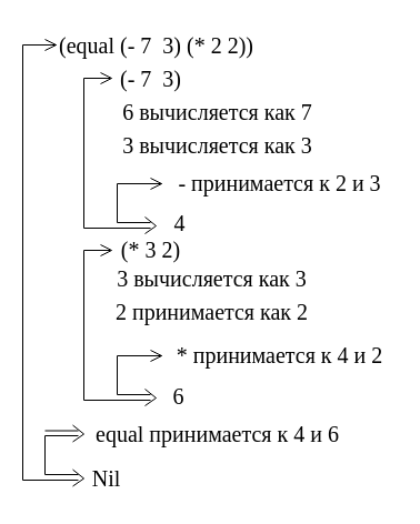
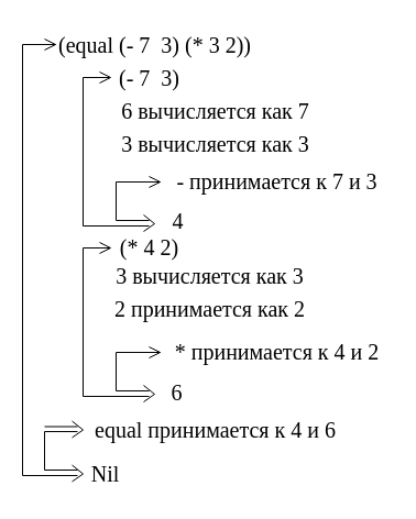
  <mxCell id="0" />
  <mxCell id="1" parent="0" />
  <mxCell id="2" value="" style="endArrow=none;html=1;rounded=0;fontFamily=Times New Roman;fontSize=20;" edge="1" parent="1"><mxGeometry width="50" height="50" relative="1" as="geometry"><mxPoint x="50" y="40" as="sourcePoint" /><mxPoint x="40" y="45" as="targetPoint" /></mxGeometry></mxCell>
  <mxCell id="3" value="" style="endArrow=none;html=1;rounded=0;" edge="1" parent="1"><mxGeometry width="50" height="50" relative="1" as="geometry"><mxPoint x="20" y="432" as="sourcePoint" /><mxPoint x="20" y="40" as="targetPoint" /></mxGeometry></mxCell>
- <mxCell id="4" value="&lt;font face=&quot;Times New Roman&quot; style=&quot;font-size: 20px;&quot;&gt;(equal (- 7&amp;nbsp; 3) (* 2 2))&lt;/font&gt;" style="text;html=1;align=center;verticalAlign=middle;resizable=0;points=[];autosize=1;strokeColor=none;fillColor=none;" vertex="1" parent="1"><mxGeometry x="40" y="20" width="200" height="40" as="geometry" /></mxCell>
+ <mxCell id="4" value="&lt;font face=&quot;Times New Roman&quot; style=&quot;font-size: 20px;&quot;&gt;(equal (- 7&amp;nbsp; 3) (* 3 2))&lt;/font&gt;" style="text;html=1;align=center;verticalAlign=middle;resizable=0;points=[];autosize=1;strokeColor=none;fillColor=none;" vertex="1" parent="1"><mxGeometry x="40" y="20" width="200" height="40" as="geometry" /></mxCell>
  <mxCell id="5" value="6 вычисляется как 7" style="text;html=1;align=center;verticalAlign=middle;resizable=0;points=[];autosize=1;strokeColor=none;fillColor=none;fontSize=20;fontFamily=Times New Roman;" vertex="1" parent="1"><mxGeometry x="100" y="80" width="190" height="40" as="geometry" /></mxCell>
  <mxCell id="6" value="4" style="text;html=1;align=center;verticalAlign=middle;resizable=0;points=[];autosize=1;strokeColor=none;fillColor=none;fontSize=20;fontFamily=Times New Roman;" vertex="1" parent="1"><mxGeometry x="146" y="180" width="30" height="40" as="geometry" /></mxCell>
  <mxCell id="7" value="Nil" style="text;html=1;align=center;verticalAlign=middle;resizable=0;points=[];autosize=1;strokeColor=none;fillColor=none;fontSize=20;fontFamily=Times New Roman;" vertex="1" parent="1"><mxGeometry x="70" y="410" width="50" height="40" as="geometry" /></mxCell>
  <mxCell id="8" value="3 вычисляется как 3" style="text;html=1;align=center;verticalAlign=middle;resizable=0;points=[];autosize=1;strokeColor=none;fillColor=none;fontSize=20;fontFamily=Times New Roman;" vertex="1" parent="1"><mxGeometry x="100" y="110" width="190" height="40" as="geometry" /></mxCell>
  <mxCell id="9" value="(- 7&amp;nbsp; 3)" style="text;html=1;align=center;verticalAlign=middle;resizable=0;points=[];autosize=1;strokeColor=none;fillColor=none;fontSize=20;fontFamily=Times New Roman;" vertex="1" parent="1"><mxGeometry x="95" y="50" width="80" height="40" as="geometry" /></mxCell>
- <mxCell id="10" value="- принимается к 2 и 3" style="text;html=1;align=center;verticalAlign=middle;resizable=0;points=[];autosize=1;strokeColor=none;fillColor=none;fontSize=20;fontFamily=Times New Roman;" vertex="1" parent="1"><mxGeometry x="146" y="144" width="210" height="40" as="geometry" /></mxCell>
+ <mxCell id="10" value="- принимается к 7 и 3" style="text;html=1;align=center;verticalAlign=middle;resizable=0;points=[];autosize=1;strokeColor=none;fillColor=none;fontSize=20;fontFamily=Times New Roman;" vertex="1" parent="1"><mxGeometry x="146" y="144" width="210" height="40" as="geometry" /></mxCell>
  <mxCell id="11" value="equal принимается к 4 и 6" style="text;html=1;align=center;verticalAlign=middle;resizable=0;points=[];autosize=1;strokeColor=none;fillColor=none;fontSize=20;fontFamily=Times New Roman;" vertex="1" parent="1"><mxGeometry x="75" y="370" width="240" height="40" as="geometry" /></mxCell>
  <mxCell id="12" value="" style="endArrow=none;html=1;rounded=0;fontFamily=Times New Roman;fontSize=20;" edge="1" parent="1"><mxGeometry width="50" height="50" relative="1" as="geometry"><mxPoint x="75" y="205" as="sourcePoint" /><mxPoint x="75" y="70" as="targetPoint" /></mxGeometry></mxCell>
  <mxCell id="13" value="" style="endArrow=none;html=1;rounded=0;fontFamily=Times New Roman;fontSize=20;" edge="1" parent="1"><mxGeometry width="50" height="50" relative="1" as="geometry"><mxPoint x="105" y="200" as="sourcePoint" /><mxPoint x="105" y="165" as="targetPoint" /></mxGeometry></mxCell>
  <mxCell id="14" value="" style="endArrow=none;html=1;rounded=0;fontFamily=Times New Roman;fontSize=20;" edge="1" parent="1"><mxGeometry width="50" height="50" relative="1" as="geometry"><mxPoint x="105" y="200" as="sourcePoint" /><mxPoint x="135" y="200" as="targetPoint" /></mxGeometry></mxCell>
  <mxCell id="15" value="" style="endArrow=none;html=1;rounded=0;fontFamily=Times New Roman;fontSize=20;" edge="1" parent="1"><mxGeometry width="50" height="50" relative="1" as="geometry"><mxPoint x="75" y="205" as="sourcePoint" /><mxPoint x="135" y="205" as="targetPoint" /></mxGeometry></mxCell>
  <mxCell id="16" value="" style="endArrow=none;html=1;rounded=0;fontFamily=Times New Roman;fontSize=20;" edge="1" parent="1"><mxGeometry width="50" height="50" relative="1" as="geometry"><mxPoint x="20" y="40" as="sourcePoint" /><mxPoint x="50" y="40" as="targetPoint" /></mxGeometry></mxCell>
  <mxCell id="17" value="" style="endArrow=none;html=1;rounded=0;fontFamily=Times New Roman;fontSize=20;" edge="1" parent="1"><mxGeometry width="50" height="50" relative="1" as="geometry"><mxPoint x="40" y="35" as="sourcePoint" /><mxPoint x="50" y="40" as="targetPoint" /></mxGeometry></mxCell>
  <mxCell id="18" value="" style="endArrow=none;html=1;rounded=0;fontFamily=Times New Roman;fontSize=20;" edge="1" parent="1"><mxGeometry width="50" height="50" relative="1" as="geometry"><mxPoint x="100" y="70" as="sourcePoint" /><mxPoint x="90" y="75" as="targetPoint" /></mxGeometry></mxCell>
  <mxCell id="19" value="" style="endArrow=none;html=1;rounded=0;fontFamily=Times New Roman;fontSize=20;" edge="1" parent="1"><mxGeometry width="50" height="50" relative="1" as="geometry"><mxPoint x="90" y="65" as="sourcePoint" /><mxPoint x="100" y="70" as="targetPoint" /></mxGeometry></mxCell>
  <mxCell id="20" value="" style="endArrow=none;html=1;rounded=0;fontFamily=Times New Roman;fontSize=20;" edge="1" parent="1"><mxGeometry width="50" height="50" relative="1" as="geometry"><mxPoint x="75" y="70" as="sourcePoint" /><mxPoint x="99" y="70" as="targetPoint" /></mxGeometry></mxCell>
  <mxCell id="21" value="" style="endArrow=none;html=1;rounded=0;fontFamily=Times New Roman;fontSize=20;" edge="1" parent="1"><mxGeometry width="50" height="50" relative="1" as="geometry"><mxPoint x="145" y="165" as="sourcePoint" /><mxPoint x="135" y="170" as="targetPoint" /></mxGeometry></mxCell>
  <mxCell id="22" value="" style="endArrow=none;html=1;rounded=0;fontFamily=Times New Roman;fontSize=20;" edge="1" parent="1"><mxGeometry width="50" height="50" relative="1" as="geometry"><mxPoint x="135" y="160" as="sourcePoint" /><mxPoint x="145" y="165" as="targetPoint" /></mxGeometry></mxCell>
  <mxCell id="23" value="" style="endArrow=none;html=1;rounded=0;fontFamily=Times New Roman;fontSize=20;" edge="1" parent="1"><mxGeometry width="50" height="50" relative="1" as="geometry"><mxPoint x="105" y="165" as="sourcePoint" /><mxPoint x="145" y="165" as="targetPoint" /></mxGeometry></mxCell>
  <mxCell id="24" value="" style="endArrow=none;html=1;rounded=0;fontFamily=Times New Roman;fontSize=20;" edge="1" parent="1"><mxGeometry width="50" height="50" relative="1" as="geometry"><mxPoint x="140" y="203" as="sourcePoint" /><mxPoint x="130" y="210" as="targetPoint" /></mxGeometry></mxCell>
  <mxCell id="25" value="" style="endArrow=none;html=1;rounded=0;fontFamily=Times New Roman;fontSize=20;" edge="1" parent="1"><mxGeometry width="50" height="50" relative="1" as="geometry"><mxPoint x="130" y="195" as="sourcePoint" /><mxPoint x="140" y="203" as="targetPoint" /></mxGeometry></mxCell>
  <mxCell id="26" value="" style="endArrow=none;html=1;rounded=0;fontFamily=Times New Roman;fontSize=20;" edge="1" parent="1"><mxGeometry width="50" height="50" relative="1" as="geometry"><mxPoint x="40" y="387.5" as="sourcePoint" /><mxPoint x="70" y="387.5" as="targetPoint" /></mxGeometry></mxCell>
  <mxCell id="27" value="" style="endArrow=none;html=1;rounded=0;fontFamily=Times New Roman;fontSize=20;" edge="1" parent="1"><mxGeometry width="50" height="50" relative="1" as="geometry"><mxPoint x="40" y="392" as="sourcePoint" /><mxPoint x="70" y="392" as="targetPoint" /></mxGeometry></mxCell>
  <mxCell id="28" value="" style="endArrow=none;html=1;rounded=0;fontFamily=Times New Roman;fontSize=20;" edge="1" parent="1"><mxGeometry width="50" height="50" relative="1" as="geometry"><mxPoint x="75" y="390.5" as="sourcePoint" /><mxPoint x="65" y="397.5" as="targetPoint" /></mxGeometry></mxCell>
  <mxCell id="29" value="" style="endArrow=none;html=1;rounded=0;fontFamily=Times New Roman;fontSize=20;" edge="1" parent="1"><mxGeometry width="50" height="50" relative="1" as="geometry"><mxPoint x="65" y="382.5" as="sourcePoint" /><mxPoint x="75" y="390.5" as="targetPoint" /></mxGeometry></mxCell>
  <mxCell id="30" value="" style="endArrow=none;html=1;rounded=0;fontFamily=Times New Roman;fontSize=20;" edge="1" parent="1"><mxGeometry width="50" height="50" relative="1" as="geometry"><mxPoint x="40" y="427" as="sourcePoint" /><mxPoint x="40" y="392" as="targetPoint" /></mxGeometry></mxCell>
  <mxCell id="31" value="" style="endArrow=none;html=1;rounded=0;fontFamily=Times New Roman;fontSize=20;" edge="1" parent="1"><mxGeometry width="50" height="50" relative="1" as="geometry"><mxPoint x="40" y="427" as="sourcePoint" /><mxPoint x="70" y="427" as="targetPoint" /></mxGeometry></mxCell>
  <mxCell id="32" value="" style="endArrow=none;html=1;rounded=0;fontFamily=Times New Roman;fontSize=20;" edge="1" parent="1"><mxGeometry width="50" height="50" relative="1" as="geometry"><mxPoint x="75" y="430.5" as="sourcePoint" /><mxPoint x="65" y="437.5" as="targetPoint" /></mxGeometry></mxCell>
  <mxCell id="33" value="" style="endArrow=none;html=1;rounded=0;fontFamily=Times New Roman;fontSize=20;" edge="1" parent="1"><mxGeometry width="50" height="50" relative="1" as="geometry"><mxPoint x="65" y="422.5" as="sourcePoint" /><mxPoint x="75" y="430.5" as="targetPoint" /></mxGeometry></mxCell>
  <mxCell id="34" value="2 принимается как 2" style="text;html=1;align=center;verticalAlign=middle;resizable=0;points=[];autosize=1;strokeColor=none;fillColor=none;fontSize=20;fontFamily=Times New Roman;" vertex="1" parent="1"><mxGeometry x="95" y="260" width="190" height="40" as="geometry" /></mxCell>
  <mxCell id="35" value="3 вычисляется как 3" style="text;html=1;align=center;verticalAlign=middle;resizable=0;points=[];autosize=1;strokeColor=none;fillColor=none;fontSize=20;fontFamily=Times New Roman;" vertex="1" parent="1"><mxGeometry x="95" y="230" width="190" height="40" as="geometry" /></mxCell>
  <mxCell id="36" value="* принимается к 4 и 2" style="text;html=1;align=center;verticalAlign=middle;resizable=0;points=[];autosize=1;strokeColor=none;fillColor=none;fontSize=20;fontFamily=Times New Roman;" vertex="1" parent="1"><mxGeometry x="146" y="299" width="210" height="40" as="geometry" /></mxCell>
  <mxCell id="37" value="" style="endArrow=none;html=1;rounded=0;fontFamily=Times New Roman;fontSize=20;" edge="1" parent="1"><mxGeometry width="50" height="50" relative="1" as="geometry"><mxPoint x="75" y="360" as="sourcePoint" /><mxPoint x="75" y="225" as="targetPoint" /></mxGeometry></mxCell>
  <mxCell id="38" value="" style="endArrow=none;html=1;rounded=0;fontFamily=Times New Roman;fontSize=20;" edge="1" parent="1"><mxGeometry width="50" height="50" relative="1" as="geometry"><mxPoint x="105" y="355" as="sourcePoint" /><mxPoint x="105" y="320" as="targetPoint" /></mxGeometry></mxCell>
  <mxCell id="39" value="" style="endArrow=none;html=1;rounded=0;fontFamily=Times New Roman;fontSize=20;" edge="1" parent="1"><mxGeometry width="50" height="50" relative="1" as="geometry"><mxPoint x="105" y="355" as="sourcePoint" /><mxPoint x="135" y="355" as="targetPoint" /></mxGeometry></mxCell>
  <mxCell id="40" value="" style="endArrow=none;html=1;rounded=0;fontFamily=Times New Roman;fontSize=20;" edge="1" parent="1"><mxGeometry width="50" height="50" relative="1" as="geometry"><mxPoint x="75" y="360" as="sourcePoint" /><mxPoint x="135" y="360" as="targetPoint" /></mxGeometry></mxCell>
  <mxCell id="41" value="" style="endArrow=none;html=1;rounded=0;fontFamily=Times New Roman;fontSize=20;" edge="1" parent="1"><mxGeometry width="50" height="50" relative="1" as="geometry"><mxPoint x="100" y="225" as="sourcePoint" /><mxPoint x="90" y="230" as="targetPoint" /></mxGeometry></mxCell>
  <mxCell id="42" value="" style="endArrow=none;html=1;rounded=0;fontFamily=Times New Roman;fontSize=20;" edge="1" parent="1"><mxGeometry width="50" height="50" relative="1" as="geometry"><mxPoint x="90" y="220" as="sourcePoint" /><mxPoint x="100" y="225" as="targetPoint" /></mxGeometry></mxCell>
  <mxCell id="43" value="" style="endArrow=none;html=1;rounded=0;fontFamily=Times New Roman;fontSize=20;" edge="1" parent="1"><mxGeometry width="50" height="50" relative="1" as="geometry"><mxPoint x="75" y="225" as="sourcePoint" /><mxPoint x="99" y="225" as="targetPoint" /></mxGeometry></mxCell>
  <mxCell id="44" value="" style="endArrow=none;html=1;rounded=0;fontFamily=Times New Roman;fontSize=20;" edge="1" parent="1"><mxGeometry width="50" height="50" relative="1" as="geometry"><mxPoint x="145" y="320" as="sourcePoint" /><mxPoint x="135" y="325" as="targetPoint" /></mxGeometry></mxCell>
  <mxCell id="45" value="" style="endArrow=none;html=1;rounded=0;fontFamily=Times New Roman;fontSize=20;" edge="1" parent="1"><mxGeometry width="50" height="50" relative="1" as="geometry"><mxPoint x="135" y="315" as="sourcePoint" /><mxPoint x="145" y="320" as="targetPoint" /></mxGeometry></mxCell>
  <mxCell id="46" value="" style="endArrow=none;html=1;rounded=0;fontFamily=Times New Roman;fontSize=20;" edge="1" parent="1"><mxGeometry width="50" height="50" relative="1" as="geometry"><mxPoint x="105" y="320" as="sourcePoint" /><mxPoint x="145" y="320" as="targetPoint" /></mxGeometry></mxCell>
  <mxCell id="47" value="" style="endArrow=none;html=1;rounded=0;fontFamily=Times New Roman;fontSize=20;" edge="1" parent="1"><mxGeometry width="50" height="50" relative="1" as="geometry"><mxPoint x="140" y="358" as="sourcePoint" /><mxPoint x="130" y="365" as="targetPoint" /></mxGeometry></mxCell>
  <mxCell id="48" value="" style="endArrow=none;html=1;rounded=0;fontFamily=Times New Roman;fontSize=20;" edge="1" parent="1"><mxGeometry width="50" height="50" relative="1" as="geometry"><mxPoint x="130" y="350" as="sourcePoint" /><mxPoint x="140" y="358" as="targetPoint" /></mxGeometry></mxCell>
- <mxCell id="49" value="(* 3 2)" style="text;html=1;align=center;verticalAlign=middle;resizable=0;points=[];autosize=1;strokeColor=none;fillColor=none;fontSize=20;fontFamily=Times New Roman;" vertex="1" parent="1"><mxGeometry x="95" y="204" width="80" height="40" as="geometry" /></mxCell>
+ <mxCell id="49" value="(* 4 2)" style="text;html=1;align=center;verticalAlign=middle;resizable=0;points=[];autosize=1;strokeColor=none;fillColor=none;fontSize=20;fontFamily=Times New Roman;" vertex="1" parent="1"><mxGeometry x="95" y="204" width="80" height="40" as="geometry" /></mxCell>
  <mxCell id="50" value="6" style="text;html=1;align=center;verticalAlign=middle;resizable=0;points=[];autosize=1;strokeColor=none;fillColor=none;fontSize=20;fontFamily=Times New Roman;" vertex="1" parent="1"><mxGeometry x="145" y="336" width="30" height="40" as="geometry" /></mxCell>
  <mxCell id="51" value="" style="endArrow=none;html=1;rounded=0;fontFamily=Times New Roman;fontSize=20;" edge="1" parent="1"><mxGeometry width="50" height="50" relative="1" as="geometry"><mxPoint x="20" y="432" as="sourcePoint" /><mxPoint x="70" y="432" as="targetPoint" /></mxGeometry></mxCell>
